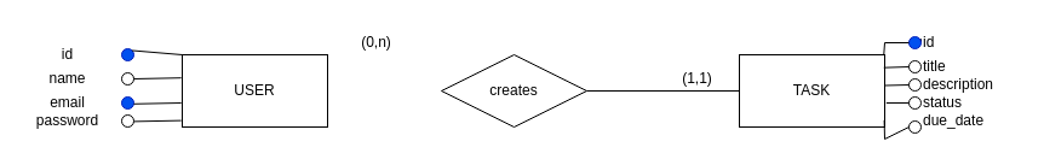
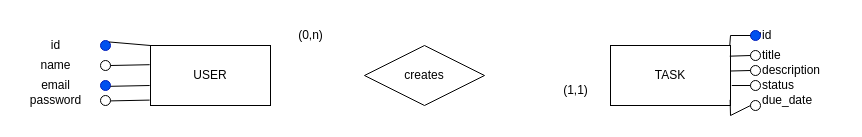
  <mxCell id="0" />
  <mxCell id="1" parent="0" />
  <mxCell id="2" value="USER" style="rounded=0;whiteSpace=wrap;html=1;fillColor=none;" vertex="1" parent="1"><mxGeometry x="150" y="45" width="120" height="60" as="geometry" /></mxCell>
  <mxCell id="3" value="TASK" style="rounded=0;whiteSpace=wrap;html=1;fillColor=none;" vertex="1" parent="1"><mxGeometry x="610" y="45" width="120" height="60" as="geometry" /></mxCell>
  <mxCell id="4" value="creates" style="shape=rhombus;perimeter=rhombusPerimeter;whiteSpace=wrap;html=1;align=center;fillColor=none;" vertex="1" parent="1"><mxGeometry x="364" y="45" width="120" height="60" as="geometry" /></mxCell>
- <mxCell id="5" value="" style="endArrow=none;html=1;rounded=0;exitX=1;exitY=0.5;exitDx=0;exitDy=0;entryX=0;entryY=0.5;entryDx=0;entryDy=0;" edge="1" parent="1" source="4" target="3"><mxGeometry width="50" height="50" relative="1" as="geometry"><mxPoint x="500" y="74.5" as="sourcePoint" /><mxPoint x="594" y="74.5" as="targetPoint" /></mxGeometry></mxCell>
  <mxCell id="6" value="name" style="text;html=1;align=center;verticalAlign=middle;resizable=0;points=[];autosize=1;strokeColor=none;fillColor=none;" vertex="1" parent="1"><mxGeometry x="30" y="50" width="50" height="30" as="geometry" /></mxCell>
  <mxCell id="7" value="" style="ellipse;whiteSpace=wrap;html=1;aspect=fixed;fillColor=none;" vertex="1" parent="1"><mxGeometry x="100" y="60" width="10" height="10" as="geometry" /></mxCell>
  <mxCell id="8" value="" style="endArrow=none;html=1;rounded=0;entryX=-0.007;entryY=0.32;entryDx=0;entryDy=0;entryPerimeter=0;exitX=1;exitY=0.5;exitDx=0;exitDy=0;" edge="1" parent="1" source="7" target="2"><mxGeometry width="50" height="50" relative="1" as="geometry"><mxPoint x="85" y="125" as="sourcePoint" /><mxPoint x="135" y="75" as="targetPoint" /></mxGeometry></mxCell>
  <mxCell id="9" value="email" style="text;html=1;align=center;verticalAlign=middle;resizable=0;points=[];autosize=1;strokeColor=none;fillColor=none;" vertex="1" parent="1"><mxGeometry x="30" y="70" width="50" height="30" as="geometry" /></mxCell>
  <mxCell id="10" value="password" style="text;html=1;align=center;verticalAlign=middle;resizable=0;points=[];autosize=1;strokeColor=none;fillColor=none;" vertex="1" parent="1"><mxGeometry x="20" y="85" width="70" height="30" as="geometry" /></mxCell>
  <mxCell id="11" value="" style="ellipse;whiteSpace=wrap;html=1;aspect=fixed;fillColor=#0050ef;fontColor=#ffffff;strokeColor=#001DBC;" vertex="1" parent="1"><mxGeometry x="100" y="80" width="10" height="10" as="geometry" /></mxCell>
  <mxCell id="12" value="" style="ellipse;whiteSpace=wrap;html=1;aspect=fixed;fillColor=none;" vertex="1" parent="1"><mxGeometry x="100" y="95" width="10" height="10" as="geometry" /></mxCell>
  <mxCell id="13" value="" style="endArrow=none;html=1;rounded=0;entryX=-0.007;entryY=0.32;entryDx=0;entryDy=0;entryPerimeter=0;exitX=1;exitY=0.5;exitDx=0;exitDy=0;" edge="1" parent="1"><mxGeometry width="50" height="50" relative="1" as="geometry"><mxPoint x="110" y="85.8" as="sourcePoint" /><mxPoint x="149.16" y="85" as="targetPoint" /></mxGeometry></mxCell>
  <mxCell id="14" value="" style="endArrow=none;html=1;rounded=0;entryX=-0.007;entryY=0.32;entryDx=0;entryDy=0;entryPerimeter=0;exitX=1;exitY=0.5;exitDx=0;exitDy=0;" edge="1" parent="1"><mxGeometry width="50" height="50" relative="1" as="geometry"><mxPoint x="110" y="100.4" as="sourcePoint" /><mxPoint x="149.16" y="99.6" as="targetPoint" /></mxGeometry></mxCell>
  <mxCell id="15" value="title" style="text;html=1;align=left;verticalAlign=middle;resizable=0;points=[];autosize=1;strokeColor=none;fillColor=none;" vertex="1" parent="1"><mxGeometry x="760" y="40" width="40" height="30" as="geometry" /></mxCell>
  <mxCell id="16" value="description" style="text;html=1;align=left;verticalAlign=middle;resizable=0;points=[];autosize=1;strokeColor=none;fillColor=none;" vertex="1" parent="1"><mxGeometry x="760" y="55" width="80" height="30" as="geometry" /></mxCell>
  <mxCell id="17" value="status" style="text;html=1;align=left;verticalAlign=middle;resizable=0;points=[];autosize=1;strokeColor=none;fillColor=none;" vertex="1" parent="1"><mxGeometry x="760" y="70" width="60" height="30" as="geometry" /></mxCell>
  <mxCell id="18" value="due_date" style="text;html=1;align=left;verticalAlign=middle;resizable=0;points=[];autosize=1;strokeColor=none;fillColor=none;" vertex="1" parent="1"><mxGeometry x="760" y="85" width="70" height="30" as="geometry" /></mxCell>
  <mxCell id="19" value="" style="ellipse;whiteSpace=wrap;html=1;aspect=fixed;fillColor=none;" vertex="1" parent="1"><mxGeometry x="750" y="50" width="10" height="10" as="geometry" /></mxCell>
  <mxCell id="20" value="" style="ellipse;whiteSpace=wrap;html=1;aspect=fixed;fillColor=none;" vertex="1" parent="1"><mxGeometry x="750" y="100" width="10" height="10" as="geometry" /></mxCell>
  <mxCell id="21" value="" style="ellipse;whiteSpace=wrap;html=1;aspect=fixed;fillColor=none;" vertex="1" parent="1"><mxGeometry x="750" y="65" width="10" height="10" as="geometry" /></mxCell>
  <mxCell id="22" value="" style="ellipse;whiteSpace=wrap;html=1;aspect=fixed;fillColor=none;" vertex="1" parent="1"><mxGeometry x="750" y="80" width="10" height="10" as="geometry" /></mxCell>
  <mxCell id="23" value="" style="endArrow=none;html=1;rounded=0;entryX=0;entryY=0.5;entryDx=0;entryDy=0;exitX=0.994;exitY=0.178;exitDx=0;exitDy=0;exitPerimeter=0;" edge="1" parent="1" source="3" target="19"><mxGeometry width="50" height="50" relative="1" as="geometry"><mxPoint x="650" y="65" as="sourcePoint" /><mxPoint x="700" y="15" as="targetPoint" /></mxGeometry></mxCell>
  <mxCell id="24" value="" style="endArrow=none;html=1;rounded=0;entryX=0;entryY=0.5;entryDx=0;entryDy=0;exitX=1.004;exitY=0.425;exitDx=0;exitDy=0;exitPerimeter=0;" edge="1" parent="1" source="3" target="21"><mxGeometry width="50" height="50" relative="1" as="geometry"><mxPoint x="650" y="65" as="sourcePoint" /><mxPoint x="700" y="15" as="targetPoint" /></mxGeometry></mxCell>
  <mxCell id="25" value="" style="endArrow=none;html=1;rounded=0;entryX=0;entryY=0.5;entryDx=0;entryDy=0;exitX=1.011;exitY=0.667;exitDx=0;exitDy=0;exitPerimeter=0;" edge="1" parent="1" source="3" target="22"><mxGeometry width="50" height="50" relative="1" as="geometry"><mxPoint x="650" y="65" as="sourcePoint" /><mxPoint x="700" y="15" as="targetPoint" /></mxGeometry></mxCell>
  <mxCell id="26" value="" style="endArrow=none;html=1;rounded=0;entryX=0;entryY=0.5;entryDx=0;entryDy=0;exitX=0.997;exitY=0.906;exitDx=0;exitDy=0;exitPerimeter=0;" edge="1" parent="1" source="3" target="20"><mxGeometry width="50" height="50" relative="1" as="geometry"><mxPoint x="650" y="65" as="sourcePoint" /><mxPoint x="700" y="15" as="targetPoint" /><Array as="points"><mxPoint x="730" y="115" /></Array></mxGeometry></mxCell>
  <mxCell id="27" value="id" style="text;html=1;align=left;verticalAlign=middle;resizable=0;points=[];autosize=1;strokeColor=none;fillColor=none;" vertex="1" parent="1"><mxGeometry x="760" y="20" width="30" height="30" as="geometry" /></mxCell>
  <mxCell id="28" value="" style="endArrow=none;html=1;rounded=0;entryX=0;entryY=0.5;entryDx=0;entryDy=0;exitX=0.994;exitY=0.178;exitDx=0;exitDy=0;exitPerimeter=0;entryPerimeter=0;startArrow=none;" edge="1" parent="1" source="29" target="27"><mxGeometry width="50" height="50" relative="1" as="geometry"><mxPoint x="729.28" y="45" as="sourcePoint" /><mxPoint x="750" y="44.32" as="targetPoint" /></mxGeometry></mxCell>
  <mxCell id="29" value="" style="ellipse;whiteSpace=wrap;html=1;aspect=fixed;fillColor=#0050ef;fontColor=#ffffff;strokeColor=#001DBC;" vertex="1" parent="1"><mxGeometry x="750" y="30" width="10" height="10" as="geometry" /></mxCell>
  <mxCell id="30" value="" style="endArrow=none;html=1;rounded=0;entryX=0;entryY=0.5;entryDx=0;entryDy=0;exitX=0.994;exitY=0.178;exitDx=0;exitDy=0;exitPerimeter=0;entryPerimeter=0;" edge="1" parent="1" target="29"><mxGeometry width="50" height="50" relative="1" as="geometry"><mxPoint x="729.28" y="45" as="sourcePoint" /><mxPoint x="760" y="35" as="targetPoint" /><Array as="points"><mxPoint x="730" y="35" /></Array></mxGeometry></mxCell>
  <mxCell id="31" value="(0,n)" style="text;html=1;align=center;verticalAlign=middle;resizable=0;points=[];autosize=1;strokeColor=none;fillColor=none;" vertex="1" parent="1"><mxGeometry x="285" y="20" width="50" height="30" as="geometry" /></mxCell>
- <mxCell id="32" value="(1,1)" style="text;html=1;align=center;verticalAlign=middle;resizable=0;points=[];autosize=1;strokeColor=none;fillColor=none;" vertex="1" parent="1"><mxGeometry x="550" y="50" width="50" height="30" as="geometry" /></mxCell>
+ <mxCell id="32" value="(1,1)" style="text;html=1;align=center;verticalAlign=middle;resizable=0;points=[];autosize=1;strokeColor=none;fillColor=none;" vertex="1" parent="1"><mxGeometry x="550" y="75" width="50" height="30" as="geometry" /></mxCell>
  <mxCell id="33" value="id" style="text;html=1;align=center;verticalAlign=middle;resizable=0;points=[];autosize=1;strokeColor=none;fillColor=none;" vertex="1" parent="1"><mxGeometry x="40" y="30" width="30" height="30" as="geometry" /></mxCell>
  <mxCell id="34" value="" style="ellipse;whiteSpace=wrap;html=1;aspect=fixed;fillColor=#0050ef;fontColor=#ffffff;strokeColor=#001DBC;" vertex="1" parent="1"><mxGeometry x="100" y="40" width="10" height="10" as="geometry" /></mxCell>
  <mxCell id="35" value="" style="endArrow=none;html=1;rounded=0;exitX=1;exitY=0;exitDx=0;exitDy=0;entryX=0;entryY=0;entryDx=0;entryDy=0;" edge="1" parent="1" source="34" target="2"><mxGeometry width="50" height="50" relative="1" as="geometry"><mxPoint x="130" y="30" as="sourcePoint" /><mxPoint x="180" y="-20" as="targetPoint" /></mxGeometry></mxCell>
